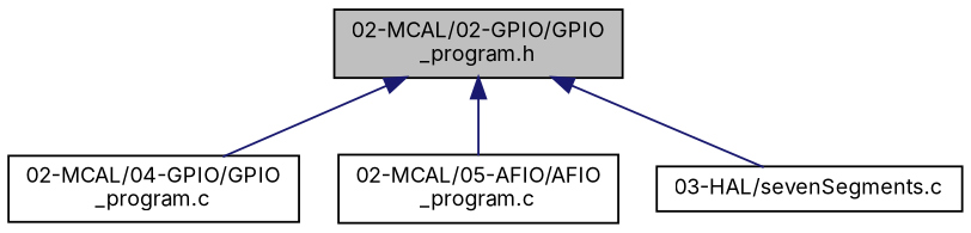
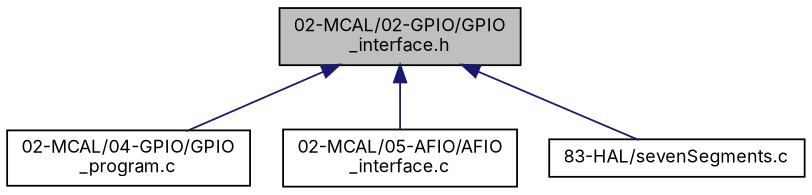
  digraph {
    fontname=Inter
    node [color=black fillcolor=white fontname=Inter fontsize=10 shape=record style=filled]
    edge [color=midnightblue dir=back fontname=Inter fontsize=10 labelfontname=Helvetica labelfontsize=10 style=solid]
-   n1 [fillcolor=grey75 fontcolor=black height=0.2 label="02-MCAL/02-GPIO/GPIO\l_program.h" width=0.4]
+   n1 [fillcolor=grey75 fontcolor=black height=0.2 label="02-MCAL/02-GPIO/GPIO\l_interface.h" width=0.4]
    n2 [height=0.2 label="02-MCAL/04-GPIO/GPIO\l_program.c" width=0.4]
-   n3 [height=0.2 label="02-MCAL/05-AFIO/AFIO\l_program.c" width=0.4]
-   n4 [height=0.2 label="03-HAL/sevenSegments.c" width=0.4]
+   n3 [height=0.2 label="02-MCAL/05-AFIO/AFIO\l_interface.c" width=0.4]
+   n4 [height=0.2 label="83-HAL/sevenSegments.c" width=0.4]
    n1 -> n2
    n1 -> n3
    n1 -> n4
  }
